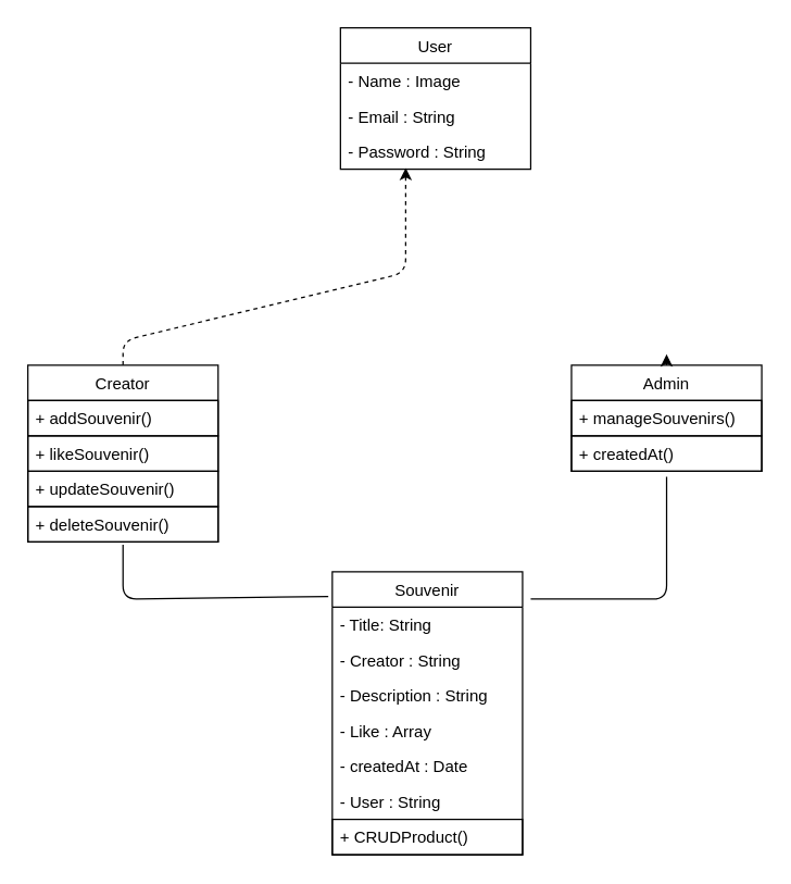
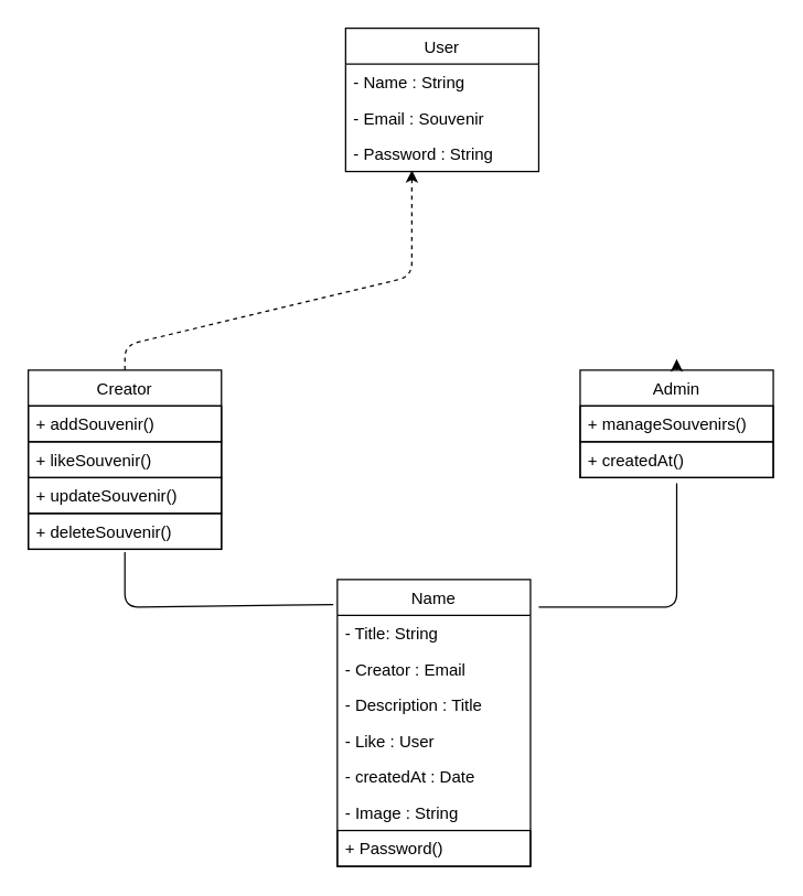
  <mxCell id="0" />
  <mxCell id="1" parent="0" />
  <mxCell id="2" value="Creator" style="swimlane;fontStyle=0;childLayout=stackLayout;horizontal=1;startSize=26;fillColor=none;horizontalStack=0;resizeParent=1;resizeParentMax=0;resizeLast=0;collapsible=1;marginBottom=0;" vertex="1" parent="1"><mxGeometry x="20" y="268" width="140" height="130" as="geometry"><mxRectangle x="90" y="80" width="60" height="26" as="alternateBounds" /></mxGeometry></mxCell>
  <mxCell id="3" value="+ addSouvenir() " style="text;strokeColor=default;fillColor=none;align=left;verticalAlign=top;spacingLeft=4;spacingRight=4;overflow=hidden;rotatable=0;points=[[0,0.5],[1,0.5]];portConstraint=eastwest;" vertex="1" parent="2"><mxGeometry y="26" width="140" height="26" as="geometry" /></mxCell>
  <mxCell id="4" value="+ likeSouvenir() " style="text;strokeColor=default;fillColor=none;align=left;verticalAlign=top;spacingLeft=4;spacingRight=4;overflow=hidden;rotatable=0;points=[[0,0.5],[1,0.5]];portConstraint=eastwest;" vertex="1" parent="2"><mxGeometry y="52" width="140" height="26" as="geometry" /></mxCell>
  <mxCell id="5" value="+ updateSouvenir() " style="text;strokeColor=default;fillColor=none;align=left;verticalAlign=top;spacingLeft=4;spacingRight=4;overflow=hidden;rotatable=0;points=[[0,0.5],[1,0.5]];portConstraint=eastwest;" vertex="1" parent="2"><mxGeometry y="78" width="140" height="26" as="geometry" /></mxCell>
  <mxCell id="6" value="+ deleteSouvenir() " style="text;strokeColor=default;fillColor=none;align=left;verticalAlign=top;spacingLeft=4;spacingRight=4;overflow=hidden;rotatable=0;points=[[0,0.5],[1,0.5]];portConstraint=eastwest;" vertex="1" parent="2"><mxGeometry y="104" width="140" height="26" as="geometry" /></mxCell>
  <mxCell id="7" value="User" style="swimlane;fontStyle=0;childLayout=stackLayout;horizontal=1;startSize=26;fillColor=none;horizontalStack=0;resizeParent=1;resizeParentMax=0;resizeLast=0;collapsible=1;marginBottom=0;" vertex="1" parent="1"><mxGeometry x="250" y="20" width="140" height="104" as="geometry"><mxRectangle x="90" y="80" width="60" height="26" as="alternateBounds" /></mxGeometry></mxCell>
- <mxCell id="8" value="- Name : Image          &#10; " style="text;strokeColor=none;fillColor=none;align=left;verticalAlign=top;spacingLeft=4;spacingRight=4;overflow=hidden;rotatable=0;points=[[0,0.5],[1,0.5]];portConstraint=eastwest;" vertex="1" parent="7"><mxGeometry y="26" width="140" height="26" as="geometry" /></mxCell>
- <mxCell id="9" value="- Email : String    " style="text;strokeColor=none;fillColor=none;align=left;verticalAlign=top;spacingLeft=4;spacingRight=4;overflow=hidden;rotatable=0;points=[[0,0.5],[1,0.5]];portConstraint=eastwest;" vertex="1" parent="7"><mxGeometry y="52" width="140" height="26" as="geometry" /></mxCell>
+ <mxCell id="8" value="- Name : String          &#10; " style="text;strokeColor=none;fillColor=none;align=left;verticalAlign=top;spacingLeft=4;spacingRight=4;overflow=hidden;rotatable=0;points=[[0,0.5],[1,0.5]];portConstraint=eastwest;" vertex="1" parent="7"><mxGeometry y="26" width="140" height="26" as="geometry" /></mxCell>
+ <mxCell id="9" value="- Email : Souvenir    " style="text;strokeColor=none;fillColor=none;align=left;verticalAlign=top;spacingLeft=4;spacingRight=4;overflow=hidden;rotatable=0;points=[[0,0.5],[1,0.5]];portConstraint=eastwest;" vertex="1" parent="7"><mxGeometry y="52" width="140" height="26" as="geometry" /></mxCell>
  <mxCell id="10" value="- Password : String    " style="text;strokeColor=none;fillColor=none;align=left;verticalAlign=top;spacingLeft=4;spacingRight=4;overflow=hidden;rotatable=0;points=[[0,0.5],[1,0.5]];portConstraint=eastwest;" vertex="1" parent="7"><mxGeometry y="78" width="140" height="26" as="geometry" /></mxCell>
  <mxCell id="11" value="" style="endArrow=classic;html=1;exitX=0.5;exitY=0;exitDx=0;exitDy=0;entryX=0.343;entryY=0.962;entryDx=0;entryDy=0;entryPerimeter=0;dashed=1;" edge="1" parent="1" source="2" target="10"><mxGeometry width="50" height="50" relative="1" as="geometry"><mxPoint x="280" y="270" as="sourcePoint" /><mxPoint x="310.06" y="230.002" as="targetPoint" /><Array as="points"><mxPoint x="90" y="250" /><mxPoint x="298" y="200" /></Array></mxGeometry></mxCell>
  <mxCell id="12" style="edgeStyle=none;html=1;" edge="1" parent="1" source="13"><mxGeometry relative="1" as="geometry"><mxPoint x="490" y="260" as="targetPoint" /></mxGeometry></mxCell>
  <mxCell id="13" value="Admin" style="swimlane;fontStyle=0;childLayout=stackLayout;horizontal=1;startSize=26;fillColor=none;horizontalStack=0;resizeParent=1;resizeParentMax=0;resizeLast=0;collapsible=1;marginBottom=0;" vertex="1" parent="1"><mxGeometry x="420" y="268" width="140" height="78" as="geometry"><mxRectangle x="90" y="80" width="60" height="26" as="alternateBounds" /></mxGeometry></mxCell>
  <mxCell id="14" value="+ manageSouvenirs()" style="text;strokeColor=default;fillColor=none;align=left;verticalAlign=top;spacingLeft=4;spacingRight=4;overflow=hidden;rotatable=0;points=[[0,0.5],[1,0.5]];portConstraint=eastwest;" vertex="1" parent="13"><mxGeometry y="26" width="140" height="26" as="geometry" /></mxCell>
  <mxCell id="15" value="+ createdAt()" style="text;strokeColor=default;fillColor=none;align=left;verticalAlign=top;spacingLeft=4;spacingRight=4;overflow=hidden;rotatable=0;points=[[0,0.5],[1,0.5]];portConstraint=eastwest;" vertex="1" parent="13"><mxGeometry y="52" width="140" height="26" as="geometry" /></mxCell>
- <mxCell id="16" value="Souvenir" style="swimlane;fontStyle=0;childLayout=stackLayout;horizontal=1;startSize=26;fillColor=none;horizontalStack=0;resizeParent=1;resizeParentMax=0;resizeLast=0;collapsible=1;marginBottom=0;" vertex="1" parent="1"><mxGeometry x="244" y="420" width="140" height="208" as="geometry"><mxRectangle x="90" y="80" width="60" height="26" as="alternateBounds" /></mxGeometry></mxCell>
+ <mxCell id="16" value="Name" style="swimlane;fontStyle=0;childLayout=stackLayout;horizontal=1;startSize=26;fillColor=none;horizontalStack=0;resizeParent=1;resizeParentMax=0;resizeLast=0;collapsible=1;marginBottom=0;" vertex="1" parent="1"><mxGeometry x="244" y="420" width="140" height="208" as="geometry"><mxRectangle x="90" y="80" width="60" height="26" as="alternateBounds" /></mxGeometry></mxCell>
  <mxCell id="17" value="- Title: String          &#10; " style="text;strokeColor=none;fillColor=none;align=left;verticalAlign=top;spacingLeft=4;spacingRight=4;overflow=hidden;rotatable=0;points=[[0,0.5],[1,0.5]];portConstraint=eastwest;" vertex="1" parent="16"><mxGeometry y="26" width="140" height="26" as="geometry" /></mxCell>
- <mxCell id="18" value="- Creator : String    " style="text;strokeColor=none;fillColor=none;align=left;verticalAlign=top;spacingLeft=4;spacingRight=4;overflow=hidden;rotatable=0;points=[[0,0.5],[1,0.5]];portConstraint=eastwest;" vertex="1" parent="16"><mxGeometry y="52" width="140" height="26" as="geometry" /></mxCell>
- <mxCell id="19" value="- Description : String    " style="text;strokeColor=none;fillColor=none;align=left;verticalAlign=top;spacingLeft=4;spacingRight=4;overflow=hidden;rotatable=0;points=[[0,0.5],[1,0.5]];portConstraint=eastwest;" vertex="1" parent="16"><mxGeometry y="78" width="140" height="26" as="geometry" /></mxCell>
- <mxCell id="20" value="- Like : Array" style="text;strokeColor=none;fillColor=none;align=left;verticalAlign=top;spacingLeft=4;spacingRight=4;overflow=hidden;rotatable=0;points=[[0,0.5],[1,0.5]];portConstraint=eastwest;" vertex="1" parent="16"><mxGeometry y="104" width="140" height="26" as="geometry" /></mxCell>
+ <mxCell id="18" value="- Creator : Email    " style="text;strokeColor=none;fillColor=none;align=left;verticalAlign=top;spacingLeft=4;spacingRight=4;overflow=hidden;rotatable=0;points=[[0,0.5],[1,0.5]];portConstraint=eastwest;" vertex="1" parent="16"><mxGeometry y="52" width="140" height="26" as="geometry" /></mxCell>
+ <mxCell id="19" value="- Description : Title    " style="text;strokeColor=none;fillColor=none;align=left;verticalAlign=top;spacingLeft=4;spacingRight=4;overflow=hidden;rotatable=0;points=[[0,0.5],[1,0.5]];portConstraint=eastwest;" vertex="1" parent="16"><mxGeometry y="78" width="140" height="26" as="geometry" /></mxCell>
+ <mxCell id="20" value="- Like : User" style="text;strokeColor=none;fillColor=none;align=left;verticalAlign=top;spacingLeft=4;spacingRight=4;overflow=hidden;rotatable=0;points=[[0,0.5],[1,0.5]];portConstraint=eastwest;" vertex="1" parent="16"><mxGeometry y="104" width="140" height="26" as="geometry" /></mxCell>
  <mxCell id="21" value="- createdAt : Date   " style="text;strokeColor=none;fillColor=none;align=left;verticalAlign=top;spacingLeft=4;spacingRight=4;overflow=hidden;rotatable=0;points=[[0,0.5],[1,0.5]];portConstraint=eastwest;" vertex="1" parent="16"><mxGeometry y="130" width="140" height="26" as="geometry" /></mxCell>
- <mxCell id="22" value="- User : String    " style="text;strokeColor=none;fillColor=none;align=left;verticalAlign=top;spacingLeft=4;spacingRight=4;overflow=hidden;rotatable=0;points=[[0,0.5],[1,0.5]];portConstraint=eastwest;" vertex="1" parent="16"><mxGeometry y="156" width="140" height="26" as="geometry" /></mxCell>
- <mxCell id="23" value="+ CRUDProduct()" style="text;strokeColor=default;fillColor=none;align=left;verticalAlign=top;spacingLeft=4;spacingRight=4;overflow=hidden;rotatable=0;points=[[0,0.5],[1,0.5]];portConstraint=eastwest;" vertex="1" parent="16"><mxGeometry y="182" width="140" height="26" as="geometry" /></mxCell>
+ <mxCell id="22" value="- Image : String    " style="text;strokeColor=none;fillColor=none;align=left;verticalAlign=top;spacingLeft=4;spacingRight=4;overflow=hidden;rotatable=0;points=[[0,0.5],[1,0.5]];portConstraint=eastwest;" vertex="1" parent="16"><mxGeometry y="156" width="140" height="26" as="geometry" /></mxCell>
+ <mxCell id="23" value="+ Password()" style="text;strokeColor=default;fillColor=none;align=left;verticalAlign=top;spacingLeft=4;spacingRight=4;overflow=hidden;rotatable=0;points=[[0,0.5],[1,0.5]];portConstraint=eastwest;" vertex="1" parent="16"><mxGeometry y="182" width="140" height="26" as="geometry" /></mxCell>
  <mxCell id="24" value="" style="endArrow=none;html=1;" edge="1" parent="1"><mxGeometry width="50" height="50" relative="1" as="geometry"><mxPoint x="390" y="440" as="sourcePoint" /><mxPoint x="490" y="350" as="targetPoint" /><Array as="points"><mxPoint x="490" y="440" /><mxPoint x="490" y="420" /></Array></mxGeometry></mxCell>
  <mxCell id="25" value="" style="endArrow=none;html=1;exitX=-0.021;exitY=0.087;exitDx=0;exitDy=0;exitPerimeter=0;" edge="1" parent="1" source="16"><mxGeometry width="50" height="50" relative="1" as="geometry"><mxPoint x="240" y="420" as="sourcePoint" /><mxPoint x="90" y="400" as="targetPoint" /><Array as="points"><mxPoint x="90" y="440" /></Array></mxGeometry></mxCell>
